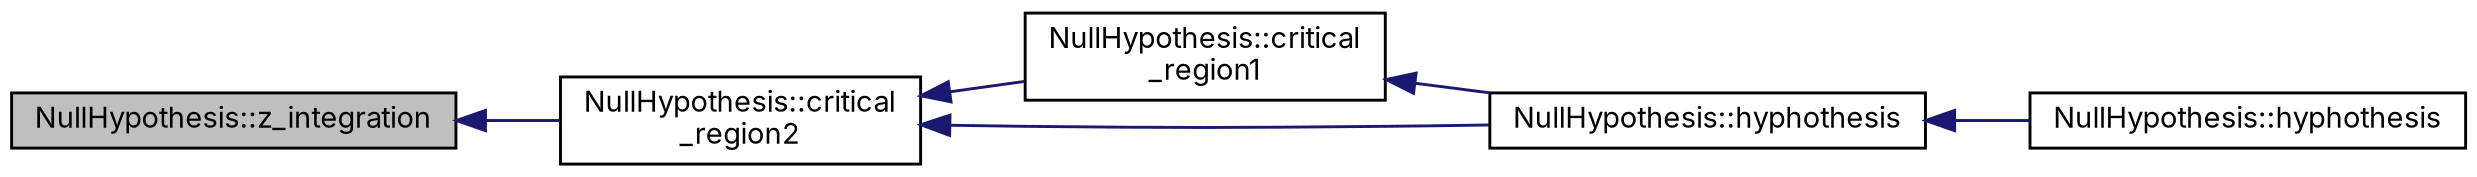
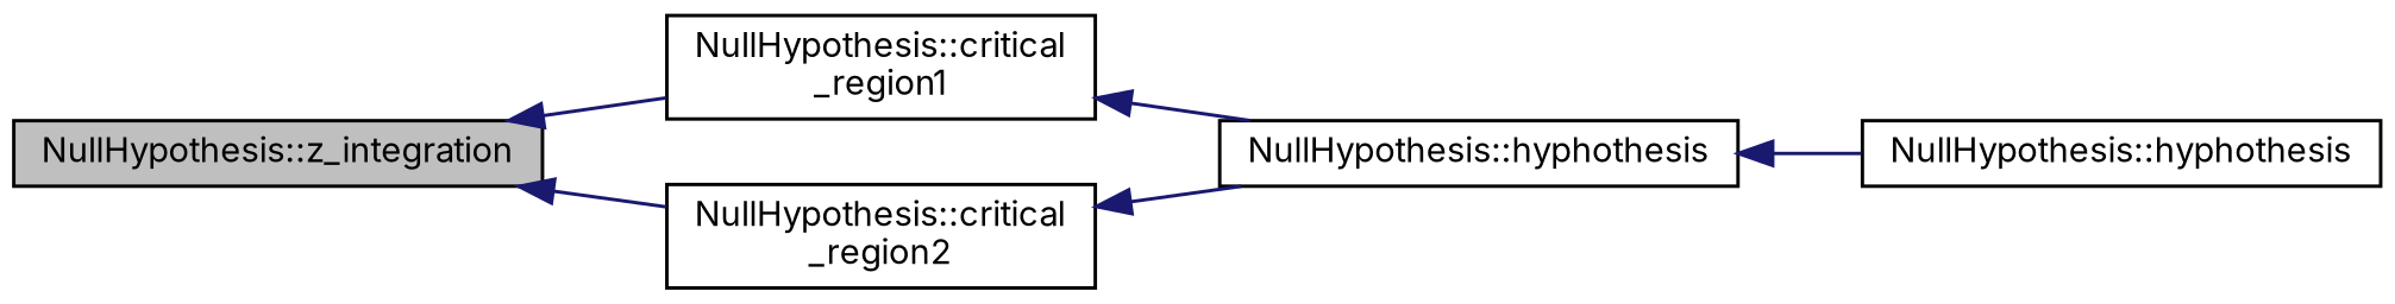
  digraph {
    fontname=Inter
    rankdir=LR
    node [color=black fillcolor=white fontname=Inter fontsize=10 shape=record style=filled]
    edge [color=midnightblue dir=back fontname=Inter fontsize=10 labelfontname=Helvetica labelfontsize=10 style=solid]
    n1 [fillcolor=grey75 fontcolor=black height=0.2 label="NullHypothesis::z_integration" width=0.4]
    n2 [height=0.2 label="NullHypothesis::critical\l_region1" width=0.4]
    n3 [height=0.2 label="NullHypothesis::critical\l_region2" width=0.4]
    n4 [height=0.2 label="NullHypothesis::hyphothesis" width=0.4]
    n5 [height=0.2 label="NullHypothesis::hyphothesis" width=0.4]
-   n3 -> n2
+   n1 -> n2
    n1 -> n3
    n2 -> n4
    n3 -> n4
    n4 -> n5
  }
